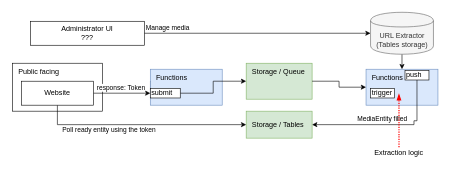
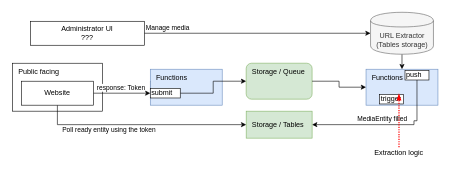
  <mxCell id="0" />
  <mxCell id="1" parent="0" />
  <mxCell id="2" style="edgeStyle=orthogonalEdgeStyle;rounded=0;orthogonalLoop=1;jettySize=auto;html=1;exitX=0.5;exitY=1;exitDx=0;exitDy=0;entryX=0.5;entryY=0;entryDx=0;entryDy=0;" parent="1" source="4" target="3" edge="1"><mxGeometry relative="1" as="geometry" /></mxCell>
  <mxCell id="3" value="Functions" style="rounded=0;whiteSpace=wrap;html=1;align=left;fillColor=#dae8fc;strokeColor=#6c8ebf;verticalAlign=top;spacingLeft=8;" parent="1" vertex="1"><mxGeometry x="610" y="115" width="120" height="60" as="geometry" /></mxCell>
  <mxCell id="4" value="URL Extractor&lt;br&gt;(Tables storage)" style="shape=cylinder;whiteSpace=wrap;html=1;boundedLbl=1;backgroundOutline=1;align=center;fillColor=#f5f5f5;strokeColor=#666666;fontColor=#333333;" parent="1" vertex="1"><mxGeometry x="617.5" y="20" width="105" height="70" as="geometry" /></mxCell>
  <mxCell id="5" style="rounded=0;orthogonalLoop=1;jettySize=auto;html=1;exitX=1;exitY=0.5;exitDx=0;exitDy=0;entryX=0;entryY=0.5;entryDx=0;entryDy=0;" parent="1" target="4" edge="1" source="22"><mxGeometry relative="1" as="geometry"><mxPoint x="370" y="55" as="sourcePoint" /></mxGeometry></mxCell>
  <mxCell id="6" value="Manage media" style="edgeLabel;html=1;align=center;verticalAlign=middle;resizable=0;points=[];" parent="5" vertex="1" connectable="0"><mxGeometry x="-0.749" y="1" relative="1" as="geometry"><mxPoint x="-9" y="-9" as="offset" /></mxGeometry></mxCell>
  <mxCell id="7" value="abuse protection" style="rounded=0;whiteSpace=wrap;html=1;align=left;" parent="1" vertex="1"><mxGeometry x="250" y="135" width="100" height="20" as="geometry" /></mxCell>
  <mxCell id="8" value="Functions" style="rounded=0;whiteSpace=wrap;html=1;align=left;verticalAlign=top;spacingLeft=8;fillColor=#dae8fc;strokeColor=#6c8ebf;" vertex="1" parent="1"><mxGeometry x="250" y="115" width="120" height="60" as="geometry" /></mxCell>
  <mxCell id="9" style="edgeStyle=orthogonalEdgeStyle;rounded=0;orthogonalLoop=1;jettySize=auto;html=1;exitX=1;exitY=0.5;exitDx=0;exitDy=0;entryX=0;entryY=0.5;entryDx=0;entryDy=0;" edge="1" parent="1" source="10" target="24"><mxGeometry relative="1" as="geometry" /></mxCell>
  <mxCell id="10" value="submit" style="rounded=0;whiteSpace=wrap;html=1;align=left;" vertex="1" parent="1"><mxGeometry x="250" y="147" width="50" height="16" as="geometry" /></mxCell>
- <mxCell id="11" value="trigger" style="rounded=0;whiteSpace=wrap;html=1;align=left;" vertex="1" parent="1"><mxGeometry x="617.5" y="147" width="40" height="16" as="geometry" /></mxCell>
+ <mxCell id="11" value="trigger" style="rounded=0;whiteSpace=wrap;html=1;align=left;" vertex="1" parent="1"><mxGeometry x="632.5" y="157" width="40" height="16" as="geometry" /></mxCell>
  <mxCell id="12" value="Storage / Tables" style="rounded=0;whiteSpace=wrap;html=1;align=left;labelPosition=center;verticalLabelPosition=middle;verticalAlign=middle;spacingLeft=8;fillColor=#d5e8d4;strokeColor=#82b366;" vertex="1" parent="1"><mxGeometry x="410" y="185" width="110" height="45" as="geometry" /></mxCell>
  <mxCell id="13" style="edgeStyle=orthogonalEdgeStyle;rounded=0;orthogonalLoop=1;jettySize=auto;html=1;exitX=0.5;exitY=1;exitDx=0;exitDy=0;entryX=1;entryY=0.5;entryDx=0;entryDy=0;" edge="1" parent="1" source="15" target="12"><mxGeometry relative="1" as="geometry"><Array as="points"><mxPoint x="690" y="201" /></Array></mxGeometry></mxCell>
  <mxCell id="14" value="MediaEntity filled" style="edgeLabel;html=1;align=center;verticalAlign=middle;resizable=0;points=[];" vertex="1" connectable="0" parent="13"><mxGeometry x="-0.26" relative="1" as="geometry"><mxPoint x="-41" y="-10" as="offset" /></mxGeometry></mxCell>
  <mxCell id="15" value="push" style="rounded=0;whiteSpace=wrap;html=1;align=left;" vertex="1" parent="1"><mxGeometry x="675" y="117" width="40" height="16" as="geometry" /></mxCell>
  <mxCell id="16" value="Public facing" style="rounded=0;whiteSpace=wrap;html=1;align=left;verticalAlign=top;spacingLeft=8;" parent="1" vertex="1"><mxGeometry x="20" y="105" width="150" height="80" as="geometry" /></mxCell>
  <mxCell id="17" style="edgeStyle=orthogonalEdgeStyle;rounded=0;orthogonalLoop=1;jettySize=auto;html=1;exitX=1;exitY=0.5;exitDx=0;exitDy=0;entryX=0;entryY=0.5;entryDx=0;entryDy=0;" edge="1" parent="1" source="21" target="10"><mxGeometry relative="1" as="geometry"><Array as="points"><mxPoint x="240" y="155" /><mxPoint x="240" y="155" /></Array></mxGeometry></mxCell>
  <mxCell id="18" value="response: Token" style="edgeLabel;html=1;align=center;verticalAlign=middle;resizable=0;points=[];" vertex="1" connectable="0" parent="17"><mxGeometry x="0.789" y="48" relative="1" as="geometry"><mxPoint x="-40" y="38" as="offset" /></mxGeometry></mxCell>
  <mxCell id="19" style="edgeStyle=orthogonalEdgeStyle;rounded=0;orthogonalLoop=1;jettySize=auto;html=1;exitX=0.5;exitY=1;exitDx=0;exitDy=0;entryX=0;entryY=0.5;entryDx=0;entryDy=0;endArrow=classic;strokeColor=#000000;" edge="1" parent="1" source="21" target="12"><mxGeometry relative="1" as="geometry" /></mxCell>
  <mxCell id="20" value="Poll ready entity using the token" style="edgeLabel;html=1;align=center;verticalAlign=middle;resizable=0;points=[];" vertex="1" connectable="0" parent="19"><mxGeometry x="-0.209" y="2" relative="1" as="geometry"><mxPoint x="-19" y="11" as="offset" /></mxGeometry></mxCell>
  <mxCell id="21" value="Website" style="rounded=0;whiteSpace=wrap;html=1;align=center;" parent="1" vertex="1"><mxGeometry x="35" y="135" width="120" height="40" as="geometry" /></mxCell>
  <mxCell id="22" value="Administrator UI&lt;br&gt;???" style="rounded=0;whiteSpace=wrap;html=1;align=center;" vertex="1" parent="1"><mxGeometry x="50" y="35" width="190" height="40" as="geometry" /></mxCell>
  <mxCell id="23" value="" style="group" vertex="1" connectable="0" parent="1"><mxGeometry x="410" y="105" width="110" height="60" as="geometry" /></mxCell>
- <mxCell id="24" value="Storage / Queue" style="rounded=0;whiteSpace=wrap;html=1;align=left;labelPosition=center;verticalLabelPosition=middle;verticalAlign=top;spacingLeft=8;fillColor=#d5e8d4;strokeColor=#82b366;" parent="23" vertex="1"><mxGeometry width="110" height="60" as="geometry" /></mxCell>
+ <mxCell id="24" value="Storage / Queue" style="whiteSpace=wrap;html=1;align=left;labelPosition=center;verticalLabelPosition=middle;verticalAlign=top;spacingLeft=8;fillColor=#d5e8d4;strokeColor=#82b366;rounded=1;" parent="23" vertex="1"><mxGeometry width="110" height="60" as="geometry" /></mxCell>
  <mxCell id="25" style="edgeStyle=orthogonalEdgeStyle;rounded=0;orthogonalLoop=1;jettySize=auto;html=1;exitX=1;exitY=0.5;exitDx=0;exitDy=0;entryX=0;entryY=0.5;entryDx=0;entryDy=0;" edge="1" parent="1" source="24" target="3"><mxGeometry relative="1" as="geometry" /></mxCell>
  <mxCell id="26" value="" style="endArrow=blockThin;html=1;entryX=0.458;entryY=0.683;entryDx=0;entryDy=0;entryPerimeter=0;dashed=1;dashPattern=1 1;strokeWidth=2;endFill=1;fillColor=#f8cecc;strokeColor=#ff0000;" edge="1" parent="1" target="3"><mxGeometry width="50" height="50" relative="1" as="geometry"><mxPoint x="665" y="245" as="sourcePoint" /><mxPoint x="690" y="335" as="targetPoint" /></mxGeometry></mxCell>
  <mxCell id="27" value="Extraction logic" style="text;html=1;strokeColor=none;fillColor=none;align=center;verticalAlign=middle;whiteSpace=wrap;rounded=0;" vertex="1" parent="1"><mxGeometry x="620" y="245" width="90" height="20" as="geometry" /></mxCell>
